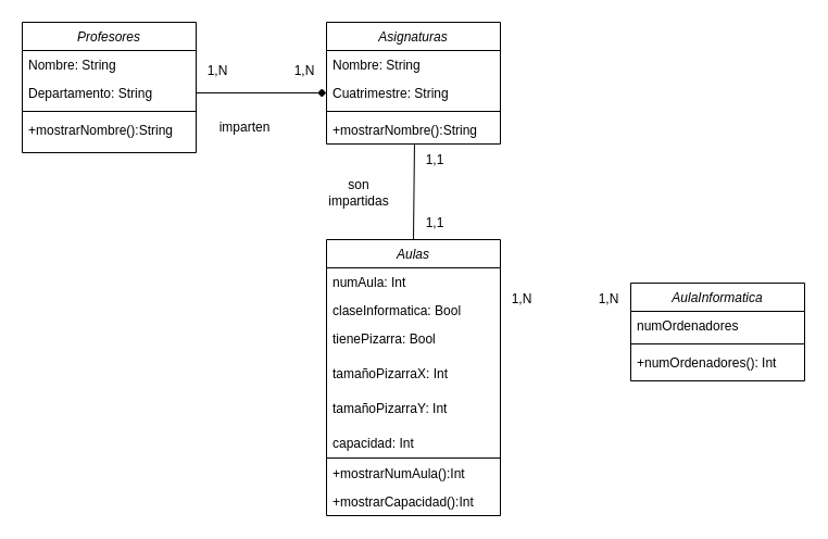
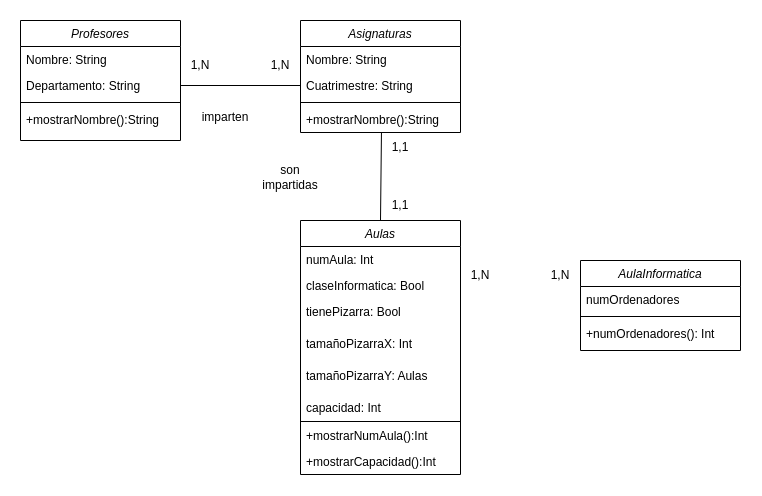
  <mxCell id="0" />
  <mxCell id="1" parent="0" />
  <mxCell id="2" value="Asignaturas" style="swimlane;fontStyle=2;align=center;verticalAlign=top;childLayout=stackLayout;horizontal=1;startSize=26;horizontalStack=0;resizeParent=1;resizeLast=0;collapsible=1;marginBottom=0;rounded=0;shadow=0;strokeWidth=1;" parent="1" vertex="1"><mxGeometry x="300" y="20" width="160" height="112" as="geometry"><mxRectangle x="230" y="140" width="160" height="26" as="alternateBounds" /></mxGeometry></mxCell>
  <mxCell id="3" value="Nombre: String" style="text;align=left;verticalAlign=top;spacingLeft=4;spacingRight=4;overflow=hidden;rotatable=0;points=[[0,0.5],[1,0.5]];portConstraint=eastwest;" parent="2" vertex="1"><mxGeometry y="26" width="160" height="26" as="geometry" /></mxCell>
  <mxCell id="4" value="Cuatrimestre: String" style="text;align=left;verticalAlign=top;spacingLeft=4;spacingRight=4;overflow=hidden;rotatable=0;points=[[0,0.5],[1,0.5]];portConstraint=eastwest;rounded=0;shadow=0;html=0;" parent="2" vertex="1"><mxGeometry y="52" width="160" height="26" as="geometry" /></mxCell>
  <mxCell id="5" value="" style="line;html=1;strokeWidth=1;align=left;verticalAlign=middle;spacingTop=-1;spacingLeft=3;spacingRight=3;rotatable=0;labelPosition=right;points=[];portConstraint=eastwest;" parent="2" vertex="1"><mxGeometry y="78" width="160" height="8" as="geometry" /></mxCell>
  <mxCell id="6" value="+mostrarNombre():String" style="text;align=left;verticalAlign=top;spacingLeft=4;spacingRight=4;overflow=hidden;rotatable=0;points=[[0,0.5],[1,0.5]];portConstraint=eastwest;" parent="2" vertex="1"><mxGeometry y="86" width="160" height="26" as="geometry" /></mxCell>
  <mxCell id="7" value="Profesores" style="swimlane;fontStyle=2;align=center;verticalAlign=top;childLayout=stackLayout;horizontal=1;startSize=26;horizontalStack=0;resizeParent=1;resizeLast=0;collapsible=1;marginBottom=0;rounded=0;shadow=0;strokeWidth=1;" parent="1" vertex="1"><mxGeometry x="20" y="20" width="160" height="120" as="geometry"><mxRectangle x="230" y="140" width="160" height="26" as="alternateBounds" /></mxGeometry></mxCell>
  <mxCell id="8" value="Nombre: String" style="text;align=left;verticalAlign=top;spacingLeft=4;spacingRight=4;overflow=hidden;rotatable=0;points=[[0,0.5],[1,0.5]];portConstraint=eastwest;" parent="7" vertex="1"><mxGeometry y="26" width="160" height="26" as="geometry" /></mxCell>
  <mxCell id="9" value="Departamento: String" style="text;align=left;verticalAlign=top;spacingLeft=4;spacingRight=4;overflow=hidden;rotatable=0;points=[[0,0.5],[1,0.5]];portConstraint=eastwest;rounded=0;shadow=0;html=0;" parent="7" vertex="1"><mxGeometry y="52" width="160" height="26" as="geometry" /></mxCell>
  <mxCell id="10" value="" style="line;html=1;strokeWidth=1;align=left;verticalAlign=middle;spacingTop=-1;spacingLeft=3;spacingRight=3;rotatable=0;labelPosition=right;points=[];portConstraint=eastwest;" parent="7" vertex="1"><mxGeometry y="78" width="160" height="8" as="geometry" /></mxCell>
  <mxCell id="11" value="+mostrarNombre():String" style="text;align=left;verticalAlign=top;spacingLeft=4;spacingRight=4;overflow=hidden;rotatable=0;points=[[0,0.5],[1,0.5]];portConstraint=eastwest;" parent="7" vertex="1"><mxGeometry y="86" width="160" height="26" as="geometry" /></mxCell>
  <mxCell id="12" value="Aulas" style="swimlane;fontStyle=2;align=center;verticalAlign=top;childLayout=stackLayout;horizontal=1;startSize=26;horizontalStack=0;resizeParent=1;resizeLast=0;collapsible=1;marginBottom=0;rounded=0;shadow=0;strokeWidth=1;" parent="1" vertex="1"><mxGeometry x="300" y="220" width="160" height="254" as="geometry"><mxRectangle x="230" y="140" width="160" height="26" as="alternateBounds" /></mxGeometry></mxCell>
  <mxCell id="13" value="numAula: Int" style="text;align=left;verticalAlign=top;spacingLeft=4;spacingRight=4;overflow=hidden;rotatable=0;points=[[0,0.5],[1,0.5]];portConstraint=eastwest;" parent="12" vertex="1"><mxGeometry y="26" width="160" height="26" as="geometry" /></mxCell>
  <mxCell id="14" value="claseInformatica: Bool" style="text;align=left;verticalAlign=top;spacingLeft=4;spacingRight=4;overflow=hidden;rotatable=0;points=[[0,0.5],[1,0.5]];portConstraint=eastwest;rounded=0;shadow=0;html=0;" parent="12" vertex="1"><mxGeometry y="52" width="160" height="26" as="geometry" /></mxCell>
  <mxCell id="15" value="tienePizarra: Bool" style="text;align=left;verticalAlign=top;spacingLeft=4;spacingRight=4;overflow=hidden;rotatable=0;points=[[0,0.5],[1,0.5]];portConstraint=eastwest;rounded=0;shadow=0;html=0;" parent="12" vertex="1"><mxGeometry y="78" width="160" height="32" as="geometry" /></mxCell>
  <mxCell id="16" value="tamañoPizarraX: Int " style="text;align=left;verticalAlign=top;spacingLeft=4;spacingRight=4;overflow=hidden;rotatable=0;points=[[0,0.5],[1,0.5]];portConstraint=eastwest;rounded=0;shadow=0;html=0;" parent="12" vertex="1"><mxGeometry y="110" width="160" height="32" as="geometry" /></mxCell>
- <mxCell id="17" value="tamañoPizarraY: Int " style="text;align=left;verticalAlign=top;spacingLeft=4;spacingRight=4;overflow=hidden;rotatable=0;points=[[0,0.5],[1,0.5]];portConstraint=eastwest;rounded=0;shadow=0;html=0;" parent="12" vertex="1"><mxGeometry y="142" width="160" height="32" as="geometry" /></mxCell>
+ <mxCell id="17" value="tamañoPizarraY: Aulas " style="text;align=left;verticalAlign=top;spacingLeft=4;spacingRight=4;overflow=hidden;rotatable=0;points=[[0,0.5],[1,0.5]];portConstraint=eastwest;rounded=0;shadow=0;html=0;" parent="12" vertex="1"><mxGeometry y="142" width="160" height="32" as="geometry" /></mxCell>
  <mxCell id="18" value="capacidad: Int" style="text;align=left;verticalAlign=top;spacingLeft=4;spacingRight=4;overflow=hidden;rotatable=0;points=[[0,0.5],[1,0.5]];portConstraint=eastwest;" parent="12" vertex="1"><mxGeometry y="174" width="160" height="26" as="geometry" /></mxCell>
  <mxCell id="19" value="" style="line;html=1;strokeWidth=1;align=left;verticalAlign=middle;spacingTop=-1;spacingLeft=3;spacingRight=3;rotatable=0;labelPosition=right;points=[];portConstraint=eastwest;" parent="12" vertex="1"><mxGeometry y="200" width="160" height="2" as="geometry" /></mxCell>
  <mxCell id="20" value="+mostrarNumAula():Int" style="text;align=left;verticalAlign=top;spacingLeft=4;spacingRight=4;overflow=hidden;rotatable=0;points=[[0,0.5],[1,0.5]];portConstraint=eastwest;" parent="12" vertex="1"><mxGeometry y="202" width="160" height="26" as="geometry" /></mxCell>
  <mxCell id="21" value="+mostrarCapacidad():Int" style="text;align=left;verticalAlign=top;spacingLeft=4;spacingRight=4;overflow=hidden;rotatable=0;points=[[0,0.5],[1,0.5]];portConstraint=eastwest;" parent="12" vertex="1"><mxGeometry y="228" width="160" height="26" as="geometry" /></mxCell>
  <mxCell id="22" value="AulaInformatica" style="swimlane;fontStyle=2;align=center;verticalAlign=top;childLayout=stackLayout;horizontal=1;startSize=26;horizontalStack=0;resizeParent=1;resizeLast=0;collapsible=1;marginBottom=0;rounded=0;shadow=0;strokeWidth=1;" parent="1" vertex="1"><mxGeometry x="580" y="260" width="160" height="90" as="geometry"><mxRectangle x="230" y="140" width="160" height="26" as="alternateBounds" /></mxGeometry></mxCell>
  <mxCell id="23" value="numOrdenadores" style="text;align=left;verticalAlign=top;spacingLeft=4;spacingRight=4;overflow=hidden;rotatable=0;points=[[0,0.5],[1,0.5]];portConstraint=eastwest;" parent="22" vertex="1"><mxGeometry y="26" width="160" height="26" as="geometry" /></mxCell>
  <mxCell id="24" value="" style="line;html=1;strokeWidth=1;align=left;verticalAlign=middle;spacingTop=-1;spacingLeft=3;spacingRight=3;rotatable=0;labelPosition=right;points=[];portConstraint=eastwest;" parent="22" vertex="1"><mxGeometry y="52" width="160" height="8" as="geometry" /></mxCell>
  <mxCell id="25" value="+numOrdenadores(): Int" style="text;align=left;verticalAlign=top;spacingLeft=4;spacingRight=4;overflow=hidden;rotatable=0;points=[[0,0.5],[1,0.5]];portConstraint=eastwest;" parent="22" vertex="1"><mxGeometry y="60" width="160" height="26" as="geometry" /></mxCell>
- <mxCell id="26" value="" style="endArrow=diamond;html=1;rounded=0;entryX=0;entryY=0.5;entryDx=0;entryDy=0;exitX=1;exitY=0.5;exitDx=0;exitDy=0;" parent="1" source="9" target="4" edge="1"><mxGeometry width="50" height="50" relative="1" as="geometry"><mxPoint x="200" y="200" as="sourcePoint" /><mxPoint x="250" y="150" as="targetPoint" /></mxGeometry></mxCell>
+ <mxCell id="26" value="" style="endArrow=none;html=1;rounded=0;entryX=0;entryY=0.5;entryDx=0;entryDy=0;exitX=1;exitY=0.5;exitDx=0;exitDy=0;" parent="1" source="9" target="4" edge="1"><mxGeometry width="50" height="50" relative="1" as="geometry"><mxPoint x="200" y="200" as="sourcePoint" /><mxPoint x="250" y="150" as="targetPoint" /></mxGeometry></mxCell>
  <mxCell id="27" value="" style="endArrow=none;html=1;rounded=0;exitX=0.5;exitY=0;exitDx=0;exitDy=0;entryX=0.506;entryY=1;entryDx=0;entryDy=0;entryPerimeter=0;" parent="1" source="12" target="6" edge="1"><mxGeometry width="50" height="50" relative="1" as="geometry"><mxPoint x="550" y="190" as="sourcePoint" /><mxPoint x="600" y="140" as="targetPoint" /></mxGeometry></mxCell>
  <mxCell id="28" value="1,N" style="text;html=1;align=center;verticalAlign=middle;whiteSpace=wrap;rounded=0;" parent="1" vertex="1"><mxGeometry x="180" y="50" width="40" height="30" as="geometry" /></mxCell>
  <mxCell id="29" value="1,N" style="text;html=1;align=center;verticalAlign=middle;whiteSpace=wrap;rounded=0;" parent="1" vertex="1"><mxGeometry x="260" y="50" width="40" height="30" as="geometry" /></mxCell>
  <mxCell id="30" value="1,1" style="text;html=1;align=center;verticalAlign=middle;whiteSpace=wrap;rounded=0;" parent="1" vertex="1"><mxGeometry x="380" y="132" width="40" height="30" as="geometry" /></mxCell>
  <mxCell id="31" value="1,1" style="text;html=1;align=center;verticalAlign=middle;whiteSpace=wrap;rounded=0;" parent="1" vertex="1"><mxGeometry x="380" y="190" width="40" height="30" as="geometry" /></mxCell>
  <mxCell id="32" value="1,N" style="text;html=1;align=center;verticalAlign=middle;whiteSpace=wrap;rounded=0;" parent="1" vertex="1"><mxGeometry x="460" y="260" width="40" height="30" as="geometry" /></mxCell>
  <mxCell id="33" value="1,N" style="text;html=1;align=center;verticalAlign=middle;whiteSpace=wrap;rounded=0;" parent="1" vertex="1"><mxGeometry x="540" y="260" width="40" height="30" as="geometry" /></mxCell>
  <mxCell id="34" value="imparten" style="text;html=1;align=center;verticalAlign=middle;whiteSpace=wrap;rounded=0;" vertex="1" parent="1"><mxGeometry x="195" y="102" width="60" height="30" as="geometry" /></mxCell>
- <mxCell id="35" value="son impartidas" style="text;html=1;align=center;verticalAlign=middle;whiteSpace=wrap;rounded=0;" vertex="1" parent="1"><mxGeometry x="300" y="162" width="60" height="30" as="geometry" /></mxCell>
+ <mxCell id="35" value="son impartidas" style="text;html=1;align=center;verticalAlign=middle;whiteSpace=wrap;rounded=0;" vertex="1" parent="1"><mxGeometry x="260" y="162" width="60" height="30" as="geometry" /></mxCell>
